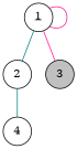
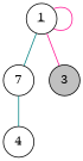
  graph {
    node [shape=circle]
    edge [color=deeppink]
    1 [label=<<u>\N</u>>]
-   2
+   2 [label=7]
    3 [fillcolor=grey style=filled]
    4
    1 -- 1
    1 -- 2 [color=teal]
    1 -- 3
    2 -- 4 [color=teal]
  }
